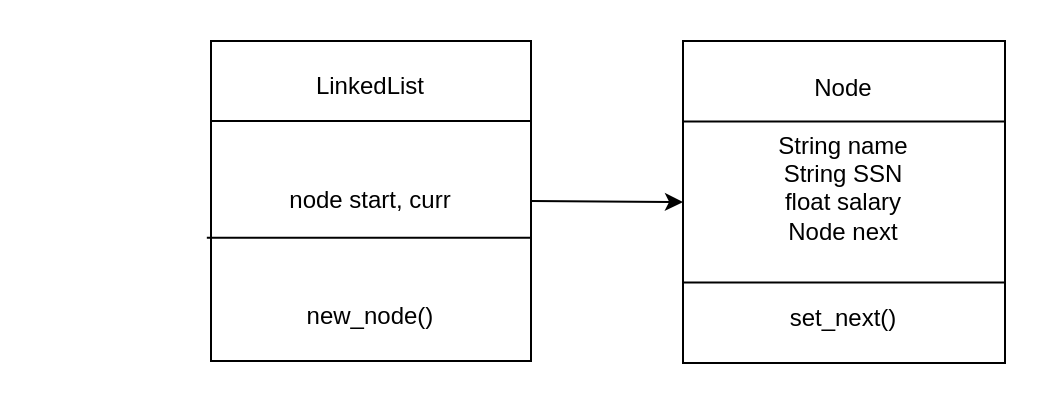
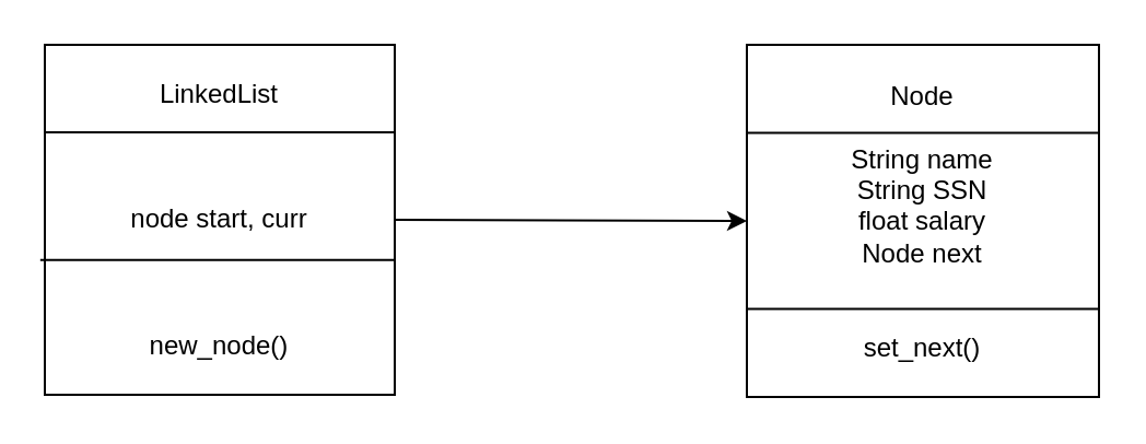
  <mxCell id="0" />
  <mxCell id="1" parent="0" />
- <mxCell id="2" value="LinkedList&lt;br&gt;&lt;br&gt;&lt;br&gt;&lt;br&gt;node start, curr&lt;br&gt;&lt;br&gt;&lt;br&gt;&lt;br&gt;new_node()" style="whiteSpace=wrap;html=1;aspect=fixed;" vertex="1" parent="1"><mxGeometry x="105" y="20" width="160" height="160" as="geometry" /></mxCell>
+ <mxCell id="2" value="LinkedList&lt;br&gt;&lt;br&gt;&lt;br&gt;&lt;br&gt;node start, curr&lt;br&gt;&lt;br&gt;&lt;br&gt;&lt;br&gt;new_node()" style="whiteSpace=wrap;html=1;aspect=fixed;" vertex="1" parent="1"><mxGeometry x="20" y="20" width="160" height="160" as="geometry" /></mxCell>
  <mxCell id="3" value="" style="endArrow=none;html=1;exitX=0;exitY=0.25;exitDx=0;exitDy=0;entryX=1;entryY=0.25;entryDx=0;entryDy=0;" edge="1" parent="1" source="2" target="2"><mxGeometry width="50" height="50" relative="1" as="geometry"><mxPoint x="20" y="251" as="sourcePoint" /><mxPoint x="70" y="201" as="targetPoint" /></mxGeometry></mxCell>
  <mxCell id="4" value="" style="endArrow=none;html=1;exitX=-0.013;exitY=0.615;exitDx=0;exitDy=0;exitPerimeter=0;entryX=1;entryY=0.615;entryDx=0;entryDy=0;entryPerimeter=0;" edge="1" parent="1" source="2" target="2"><mxGeometry width="50" height="50" relative="1" as="geometry"><mxPoint x="20" y="251" as="sourcePoint" /><mxPoint x="70" y="201" as="targetPoint" /></mxGeometry></mxCell>
  <mxCell id="5" value="Node&lt;br&gt;&lt;br&gt;String name&lt;br&gt;String SSN&lt;br&gt;float salary&lt;br&gt;Node next&lt;br&gt;&lt;br&gt;&lt;br&gt;set_next()" style="whiteSpace=wrap;html=1;aspect=fixed;" vertex="1" parent="1"><mxGeometry x="341" y="20" width="161" height="161" as="geometry" /></mxCell>
  <mxCell id="6" value="" style="endArrow=none;html=1;exitX=0;exitY=0.25;exitDx=0;exitDy=0;entryX=1;entryY=0.25;entryDx=0;entryDy=0;" edge="1" parent="1" source="5" target="5"><mxGeometry width="50" height="50" relative="1" as="geometry"><mxPoint x="300" y="251" as="sourcePoint" /><mxPoint x="350" y="201" as="targetPoint" /></mxGeometry></mxCell>
  <mxCell id="7" value="" style="endArrow=none;html=1;exitX=0;exitY=0.75;exitDx=0;exitDy=0;entryX=1;entryY=0.75;entryDx=0;entryDy=0;" edge="1" parent="1" source="5" target="5"><mxGeometry width="50" height="50" relative="1" as="geometry"><mxPoint x="300" y="251" as="sourcePoint" /><mxPoint x="350" y="201" as="targetPoint" /></mxGeometry></mxCell>
  <mxCell id="8" value="" style="endArrow=classic;html=1;exitX=1;exitY=0.5;exitDx=0;exitDy=0;entryX=0;entryY=0.5;entryDx=0;entryDy=0;" edge="1" parent="1" source="2" target="5"><mxGeometry width="50" height="50" relative="1" as="geometry"><mxPoint x="20" y="251" as="sourcePoint" /><mxPoint x="70" y="201" as="targetPoint" /></mxGeometry></mxCell>
